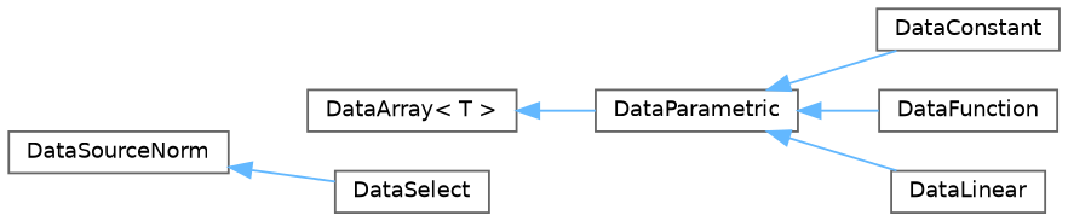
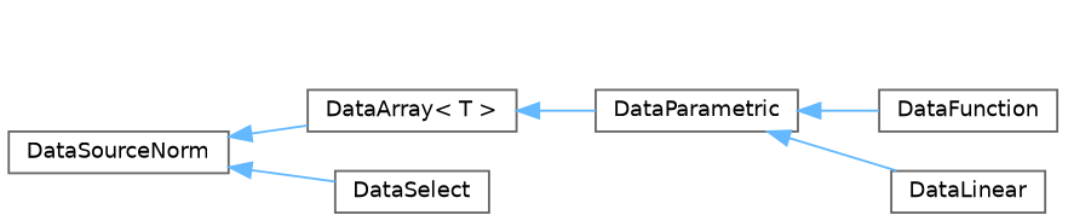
  digraph {
    rankdir=LR
    node [color=grey40 fillcolor=white fontname=Helvetica fontsize=10 shape=box style=filled]
    edge [color=steelblue1 dir=back fontname=Helvetica fontsize=10 labelfontname=Helvetica labelfontsize=10 style=solid]
    n1 [height=0.2 label=DataSourceNorm width=0.4]
    n2 [height=0.2 label="DataArray\< T \>" width=0.4]
    n3 [height=0.2 label=DataSelect width=0.4]
    n4 [height=0.2 label=DataParametric width=0.4]
-   n5 [height=0.2 label=DataConstant width=0.4]
    n6 [height=0.2 label=DataFunction width=0.4]
    n7 [height=0.2 label=DataLinear width=0.4]
+   n1 -> n2
    n1 -> n3
    n2 -> n4
-   n4 -> n5
    n4 -> n6
    n4 -> n7
  }
